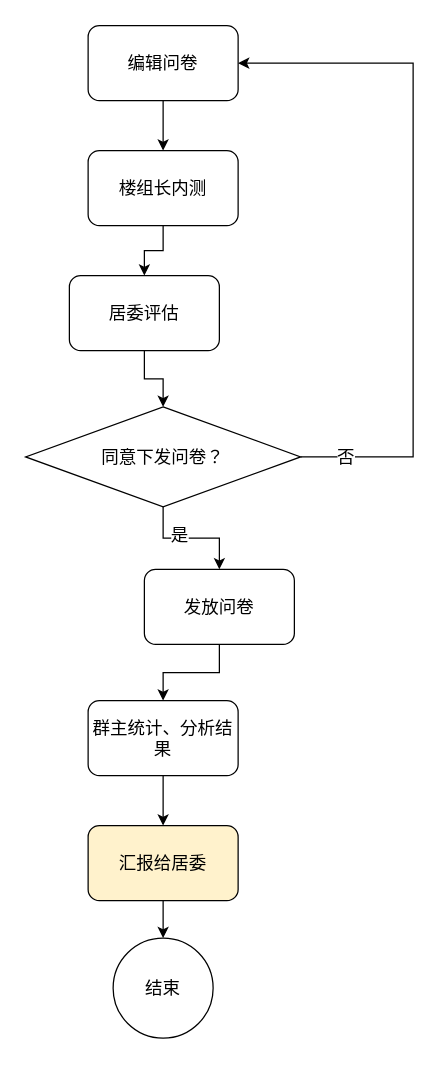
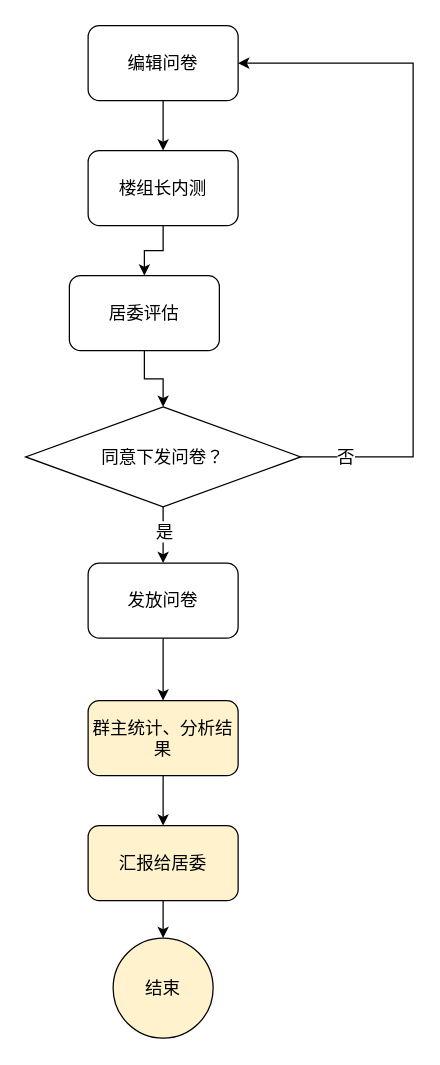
  <mxCell id="0" />
  <mxCell id="1" parent="0" />
  <mxCell id="2" style="edgeStyle=orthogonalEdgeStyle;rounded=0;orthogonalLoop=1;jettySize=auto;html=1;exitX=0.5;exitY=1;exitDx=0;exitDy=0;entryX=0.5;entryY=0;entryDx=0;entryDy=0;fontSize=14;" edge="1" parent="1" source="3" target="5"><mxGeometry relative="1" as="geometry" /></mxCell>
  <mxCell id="3" value="编辑问卷" style="rounded=1;whiteSpace=wrap;html=1;fontSize=14;" vertex="1" parent="1"><mxGeometry x="70" y="20" width="120" height="60" as="geometry" /></mxCell>
  <mxCell id="4" style="edgeStyle=orthogonalEdgeStyle;rounded=0;orthogonalLoop=1;jettySize=auto;html=1;exitX=0.5;exitY=1;exitDx=0;exitDy=0;entryX=0.5;entryY=0;entryDx=0;entryDy=0;fontSize=14;" edge="1" parent="1" source="5" target="7"><mxGeometry relative="1" as="geometry" /></mxCell>
  <mxCell id="5" value="楼组长内测" style="rounded=1;whiteSpace=wrap;html=1;fontSize=14;" vertex="1" parent="1"><mxGeometry x="70" y="120" width="120" height="60" as="geometry" /></mxCell>
  <mxCell id="6" style="edgeStyle=orthogonalEdgeStyle;rounded=0;orthogonalLoop=1;jettySize=auto;html=1;exitX=0.5;exitY=1;exitDx=0;exitDy=0;entryX=0.5;entryY=0;entryDx=0;entryDy=0;fontSize=14;" edge="1" parent="1" source="7" target="12"><mxGeometry relative="1" as="geometry" /></mxCell>
  <mxCell id="7" value="居委评估" style="rounded=1;whiteSpace=wrap;html=1;fontSize=14;" vertex="1" parent="1"><mxGeometry x="55" y="220" width="120" height="60" as="geometry" /></mxCell>
  <mxCell id="8" style="edgeStyle=orthogonalEdgeStyle;rounded=0;orthogonalLoop=1;jettySize=auto;html=1;exitX=1;exitY=0.5;exitDx=0;exitDy=0;entryX=1;entryY=0.5;entryDx=0;entryDy=0;fontSize=14;" edge="1" parent="1" source="12" target="3"><mxGeometry relative="1" as="geometry"><Array as="points"><mxPoint x="330" y="365" /><mxPoint x="330" y="50" /></Array></mxGeometry></mxCell>
  <mxCell id="9" value="否" style="edgeLabel;html=1;align=center;verticalAlign=middle;resizable=0;points=[];fontSize=14;" vertex="1" connectable="0" parent="8"><mxGeometry x="-0.877" y="1" relative="1" as="geometry"><mxPoint x="1" as="offset" /></mxGeometry></mxCell>
  <mxCell id="10" style="edgeStyle=orthogonalEdgeStyle;rounded=0;orthogonalLoop=1;jettySize=auto;html=1;exitX=0.5;exitY=1;exitDx=0;exitDy=0;entryX=0.5;entryY=0;entryDx=0;entryDy=0;fontSize=14;" edge="1" parent="1" source="12" target="14"><mxGeometry relative="1" as="geometry" /></mxCell>
  <mxCell id="11" value="是" style="edgeLabel;html=1;align=center;verticalAlign=middle;resizable=0;points=[];fontSize=14;" vertex="1" connectable="0" parent="10"><mxGeometry x="-0.156" y="3" relative="1" as="geometry"><mxPoint x="-3" as="offset" /></mxGeometry></mxCell>
  <mxCell id="12" value="同意下发问卷？" style="rhombus;whiteSpace=wrap;html=1;fontSize=14;" vertex="1" parent="1"><mxGeometry x="20" y="325" width="220" height="80" as="geometry" /></mxCell>
  <mxCell id="13" style="edgeStyle=orthogonalEdgeStyle;rounded=0;orthogonalLoop=1;jettySize=auto;html=1;exitX=0.5;exitY=1;exitDx=0;exitDy=0;entryX=0.5;entryY=0;entryDx=0;entryDy=0;fontSize=14;" edge="1" parent="1" source="14" target="16"><mxGeometry relative="1" as="geometry" /></mxCell>
- <mxCell id="14" value="发放问卷" style="rounded=1;whiteSpace=wrap;html=1;fontSize=14;" vertex="1" parent="1"><mxGeometry x="115" y="455" width="120" height="60" as="geometry" /></mxCell>
+ <mxCell id="14" value="发放问卷" style="rounded=1;whiteSpace=wrap;html=1;fontSize=14;" vertex="1" parent="1"><mxGeometry x="70" y="450" width="120" height="60" as="geometry" /></mxCell>
  <mxCell id="15" style="edgeStyle=orthogonalEdgeStyle;rounded=0;orthogonalLoop=1;jettySize=auto;html=1;exitX=0.5;exitY=1;exitDx=0;exitDy=0;entryX=0.5;entryY=0;entryDx=0;entryDy=0;fontSize=14;" edge="1" parent="1" source="16" target="18"><mxGeometry relative="1" as="geometry" /></mxCell>
- <mxCell id="16" value="群主统计、分析结果" style="rounded=1;whiteSpace=wrap;html=1;fontSize=14;" vertex="1" parent="1"><mxGeometry x="70" y="560" width="120" height="60" as="geometry" /></mxCell>
+ <mxCell id="16" value="群主统计、分析结果" style="rounded=1;whiteSpace=wrap;html=1;fontSize=14;fillColor=#fff2cc;" vertex="1" parent="1"><mxGeometry x="70" y="560" width="120" height="60" as="geometry" /></mxCell>
  <mxCell id="17" style="edgeStyle=orthogonalEdgeStyle;rounded=0;orthogonalLoop=1;jettySize=auto;html=1;exitX=0.5;exitY=1;exitDx=0;exitDy=0;entryX=0.5;entryY=0;entryDx=0;entryDy=0;fontSize=14;" edge="1" parent="1" source="18" target="19"><mxGeometry relative="1" as="geometry" /></mxCell>
  <mxCell id="18" value="汇报给居委" style="rounded=1;whiteSpace=wrap;html=1;fontSize=14;fillColor=#fff2cc;" vertex="1" parent="1"><mxGeometry x="70" y="660" width="120" height="60" as="geometry" /></mxCell>
- <mxCell id="19" value="结束" style="ellipse;whiteSpace=wrap;html=1;aspect=fixed;fontSize=14;" vertex="1" parent="1"><mxGeometry x="90" y="750" width="80" height="80" as="geometry" /></mxCell>
+ <mxCell id="19" value="结束" style="ellipse;whiteSpace=wrap;html=1;aspect=fixed;fontSize=14;fillColor=#fff2cc;" vertex="1" parent="1"><mxGeometry x="90" y="750" width="80" height="80" as="geometry" /></mxCell>
